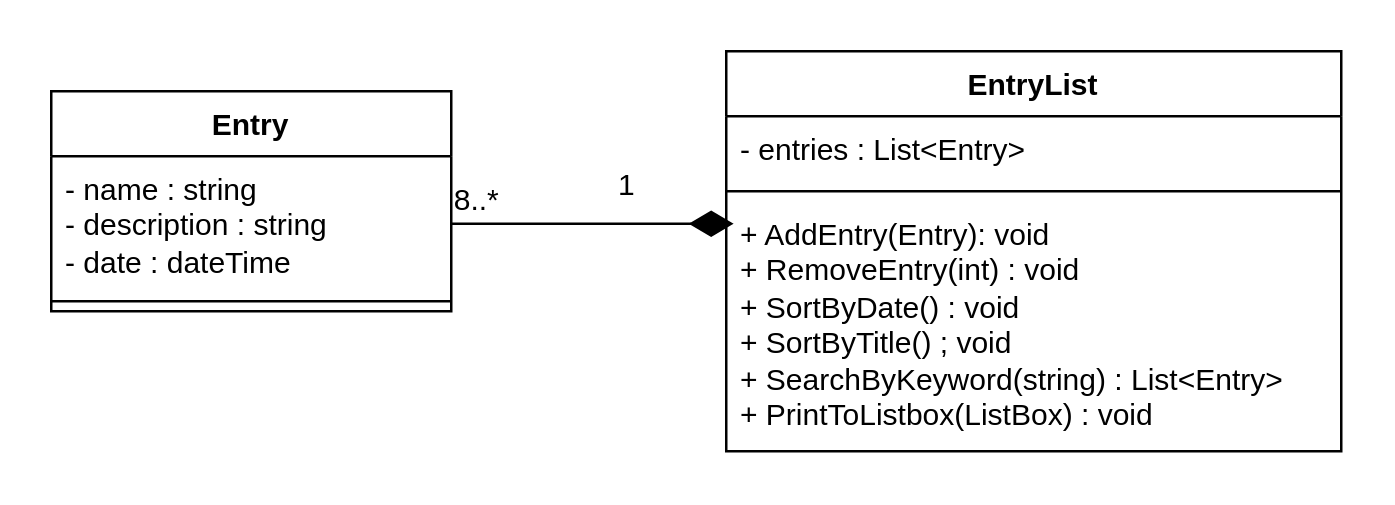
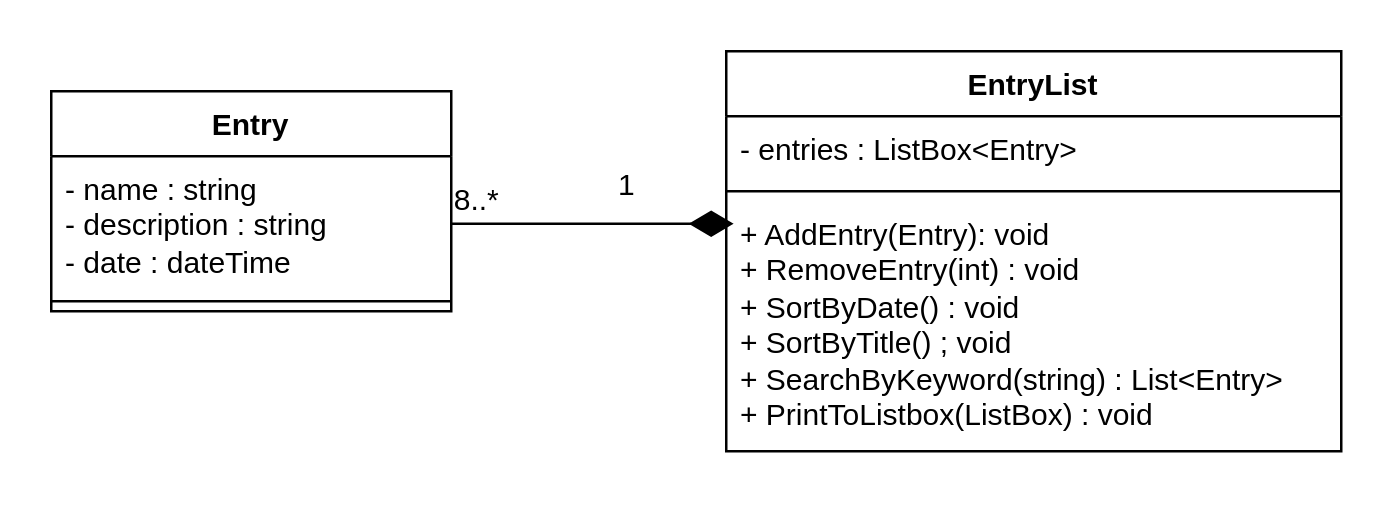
  <mxCell id="0" />
  <mxCell id="1" parent="0" />
  <mxCell id="2" value="Entry" style="swimlane;fontStyle=1;align=center;verticalAlign=top;childLayout=stackLayout;horizontal=1;startSize=26;horizontalStack=0;resizeParent=1;resizeParentMax=0;resizeLast=0;collapsible=1;marginBottom=0;whiteSpace=wrap;html=1;" vertex="1" parent="1"><mxGeometry x="20" y="36" width="160" height="88" as="geometry" /></mxCell>
  <mxCell id="3" value="- name : string&lt;div&gt;- description : string&lt;/div&gt;&lt;div&gt;- date : dateTime&lt;/div&gt;" style="text;strokeColor=none;fillColor=none;align=left;verticalAlign=top;spacingLeft=4;spacingRight=4;overflow=hidden;rotatable=0;points=[[0,0.5],[1,0.5]];portConstraint=eastwest;whiteSpace=wrap;html=1;" vertex="1" parent="2"><mxGeometry y="26" width="160" height="54" as="geometry" /></mxCell>
  <mxCell id="4" value="" style="line;strokeWidth=1;fillColor=none;align=left;verticalAlign=middle;spacingTop=-1;spacingLeft=3;spacingRight=3;rotatable=0;labelPosition=right;points=[];portConstraint=eastwest;strokeColor=inherit;" vertex="1" parent="2"><mxGeometry y="80" width="160" height="8" as="geometry" /></mxCell>
  <mxCell id="5" value="EntryList" style="swimlane;fontStyle=1;align=center;verticalAlign=top;childLayout=stackLayout;horizontal=1;startSize=26;horizontalStack=0;resizeParent=1;resizeParentMax=0;resizeLast=0;collapsible=1;marginBottom=0;whiteSpace=wrap;html=1;" vertex="1" parent="1"><mxGeometry x="290" y="20" width="246" height="160" as="geometry" /></mxCell>
- <mxCell id="6" value="- entries :&amp;nbsp;List&amp;lt;Entry&amp;gt;" style="text;strokeColor=none;fillColor=none;align=left;verticalAlign=top;spacingLeft=4;spacingRight=4;overflow=hidden;rotatable=0;points=[[0,0.5],[1,0.5]];portConstraint=eastwest;whiteSpace=wrap;html=1;" vertex="1" parent="5"><mxGeometry y="26" width="246" height="26" as="geometry" /></mxCell>
+ <mxCell id="6" value="- entries :&amp;nbsp;ListBox&amp;lt;Entry&amp;gt;" style="text;strokeColor=none;fillColor=none;align=left;verticalAlign=top;spacingLeft=4;spacingRight=4;overflow=hidden;rotatable=0;points=[[0,0.5],[1,0.5]];portConstraint=eastwest;whiteSpace=wrap;html=1;" vertex="1" parent="5"><mxGeometry y="26" width="246" height="26" as="geometry" /></mxCell>
  <mxCell id="7" value="" style="line;strokeWidth=1;fillColor=none;align=left;verticalAlign=middle;spacingTop=-1;spacingLeft=3;spacingRight=3;rotatable=0;labelPosition=right;points=[];portConstraint=eastwest;strokeColor=inherit;" vertex="1" parent="5"><mxGeometry y="52" width="246" height="8" as="geometry" /></mxCell>
  <mxCell id="8" value="+ AddEntry(Entry): void&lt;div&gt;+ RemoveEntry(int) : void&lt;/div&gt;&lt;div&gt;+ SortByDate() : void&lt;/div&gt;&lt;div&gt;+ SortByTitle() ; void&lt;/div&gt;&lt;div&gt;+&amp;nbsp;SearchByKeyword(string) : List&amp;lt;Entry&amp;gt;&lt;/div&gt;&lt;div&gt;+ PrintToListbox(ListBox) : void&lt;/div&gt;" style="text;strokeColor=none;fillColor=none;align=left;verticalAlign=top;spacingLeft=4;spacingRight=4;overflow=hidden;rotatable=0;points=[[0,0.5],[1,0.5]];portConstraint=eastwest;whiteSpace=wrap;html=1;" vertex="1" parent="5"><mxGeometry y="60" width="246" height="100" as="geometry" /></mxCell>
  <mxCell id="9" style="edgeStyle=orthogonalEdgeStyle;rounded=0;orthogonalLoop=1;jettySize=auto;html=1;exitX=0.012;exitY=0.09;exitDx=0;exitDy=0;entryX=1;entryY=0.5;entryDx=0;entryDy=0;exitPerimeter=0;startArrow=diamondThin;startFill=1;endArrow=none;endFill=0;targetPerimeterSpacing=6;endSize=16;sourcePerimeterSpacing=10;startSize=15;" edge="1" parent="1" source="8" target="3"><mxGeometry relative="1" as="geometry" /></mxCell>
  <mxCell id="10" value="1" style="text;html=1;align=center;verticalAlign=middle;resizable=0;points=[];autosize=1;strokeColor=none;fillColor=none;" vertex="1" parent="1"><mxGeometry x="235" y="59" width="30" height="30" as="geometry" /></mxCell>
  <mxCell id="11" value="8..*" style="text;html=1;align=center;verticalAlign=middle;resizable=0;points=[];autosize=1;strokeColor=none;fillColor=none;" vertex="1" parent="1"><mxGeometry x="170" y="65" width="40" height="30" as="geometry" /></mxCell>
